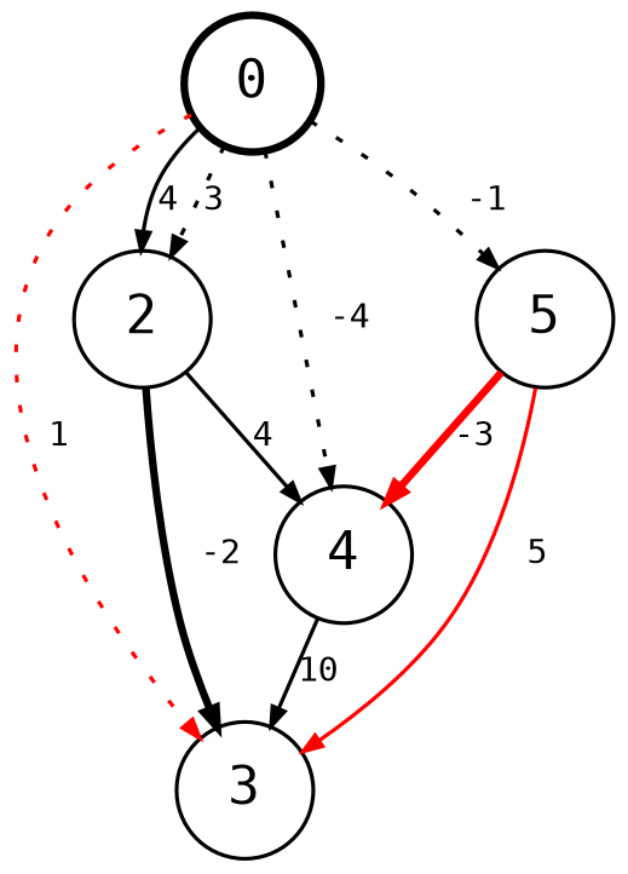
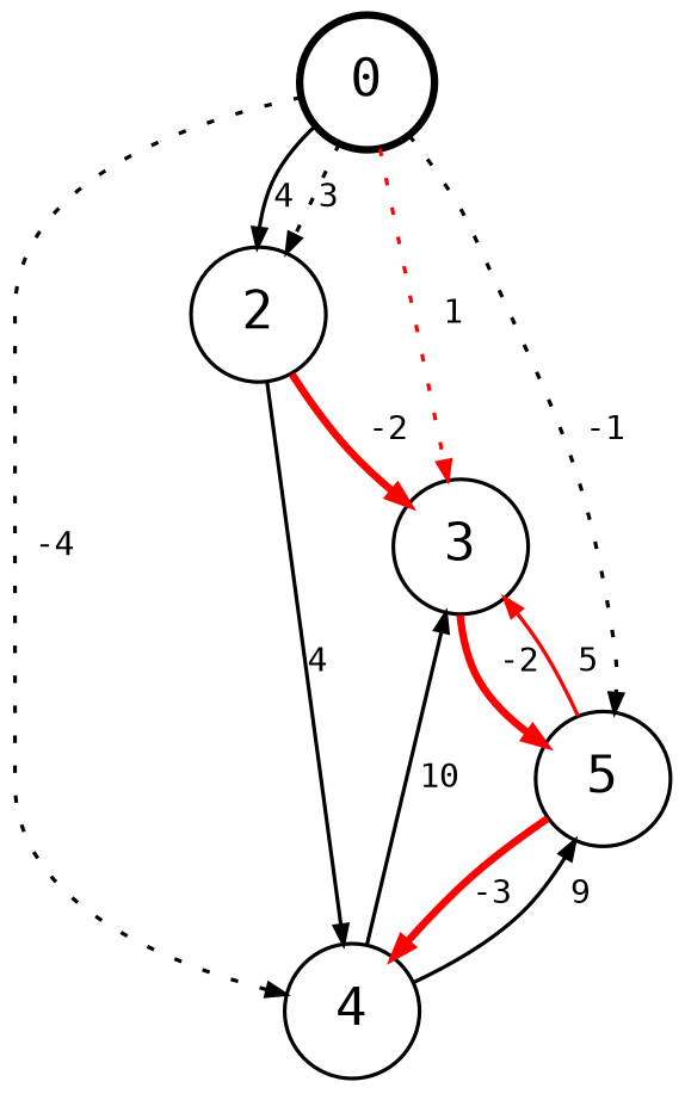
  digraph {
    ranksep=0.2
    node [fontname=monospace shape=circle]
    edge [arrowsize=0.5 fontname=monospace fontsize=9]
    0 [style=bold]
    2
    3
    4
    5
    0 -> 2 [label=4]
    0 -> 2 [label=3 style=dotted]
    0 -> 3 [color=red label=" 1" style=dotted]
    0 -> 4 [label=" -4" style=dotted]
    0 -> 5 [label=" -1" style=dotted]
-   2 -> 3 [color=black label=" -2" style=bold]
+   2 -> 3 [color=red label=" -2" style=bold]
    2 -> 4 [label=4]
+   3 -> 5 [color=red label=" -2" style=bold]
    4 -> 3 [label=10]
+   4 -> 5 [label=" 9"]
    5 -> 3 [color=red label=" 5"]
    5 -> 4 [color=red label=-3 style=bold]
  }
